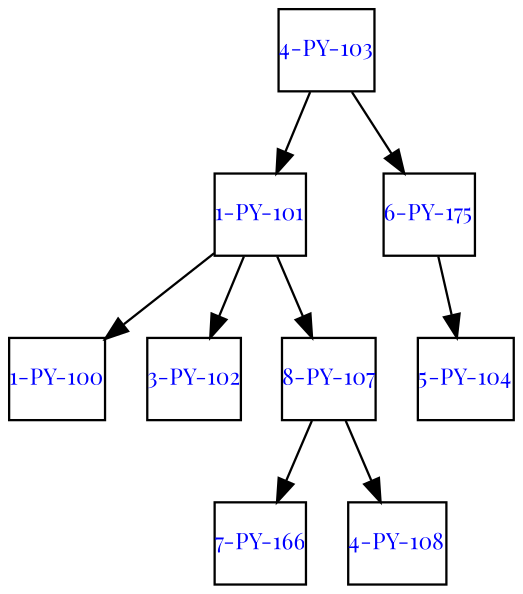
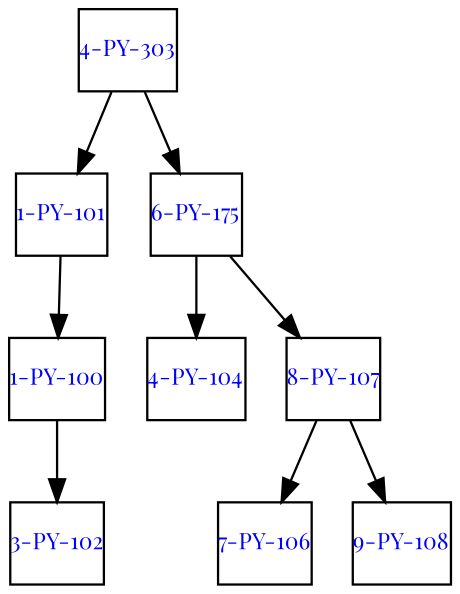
  digraph {
    fontname="Playfair Display"
    node [fontcolor=blue fontname="Playfair Display" fontsize=10 margin=0 shape=rec]
    edge [fontname="Playfair Display"]
-   n1 [label="4-PY-103" width=0.5]
+   n1 [label="4-PY-303" width=0.5]
    n2 [label="1-PY-101" width=0.5]
    n3 [label="6-PY-175" width=0.5]
    n4 [label="1-PY-100" width=0.5]
    n5 [label="3-PY-102" width=0.5]
-   n6 [label="5-PY-104" width=0.5]
+   n6 [label="4-PY-104" width=0.5]
    n7 [label="8-PY-107" width=0.5]
-   n8 [label="7-PY-166" width=0.5]
-   n9 [label="4-PY-108" width=0.5]
+   n8 [label="7-PY-106" width=0.5]
+   n9 [label="9-PY-108" width=0.5]
    n1 -> n2
    n1 -> n3
    n2 -> n4
-   n2 -> n5
+   n4 -> n5
    n3 -> n6
-   n2 -> n7
+   n3 -> n7
    n7 -> n8
    n7 -> n9
  }
